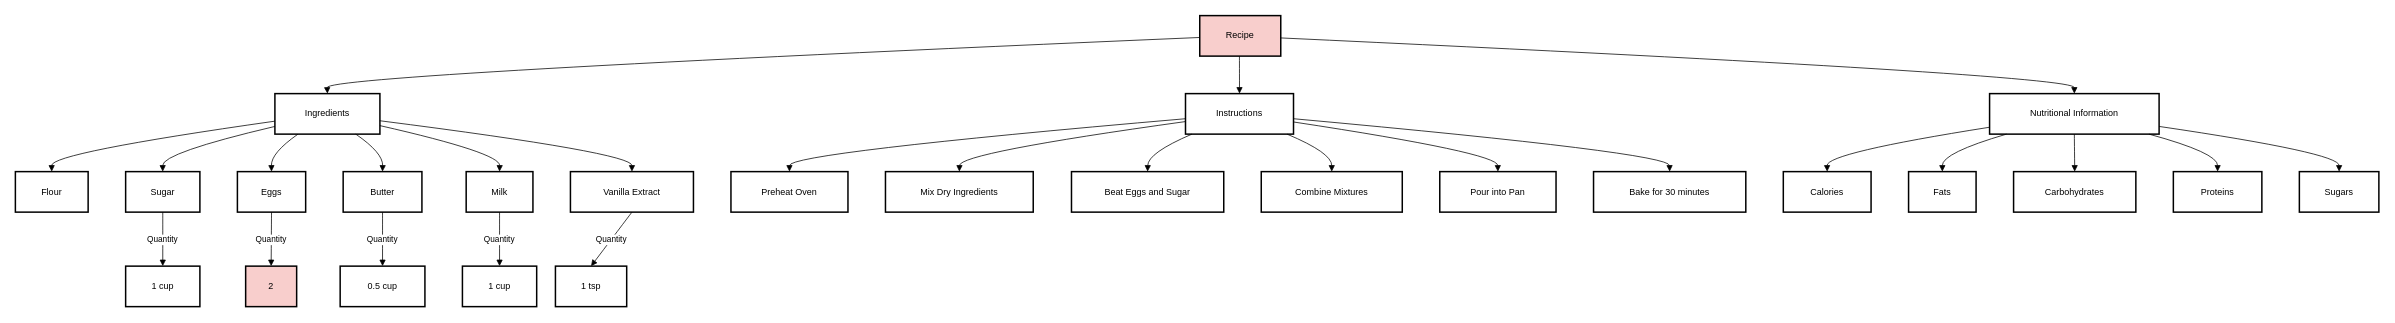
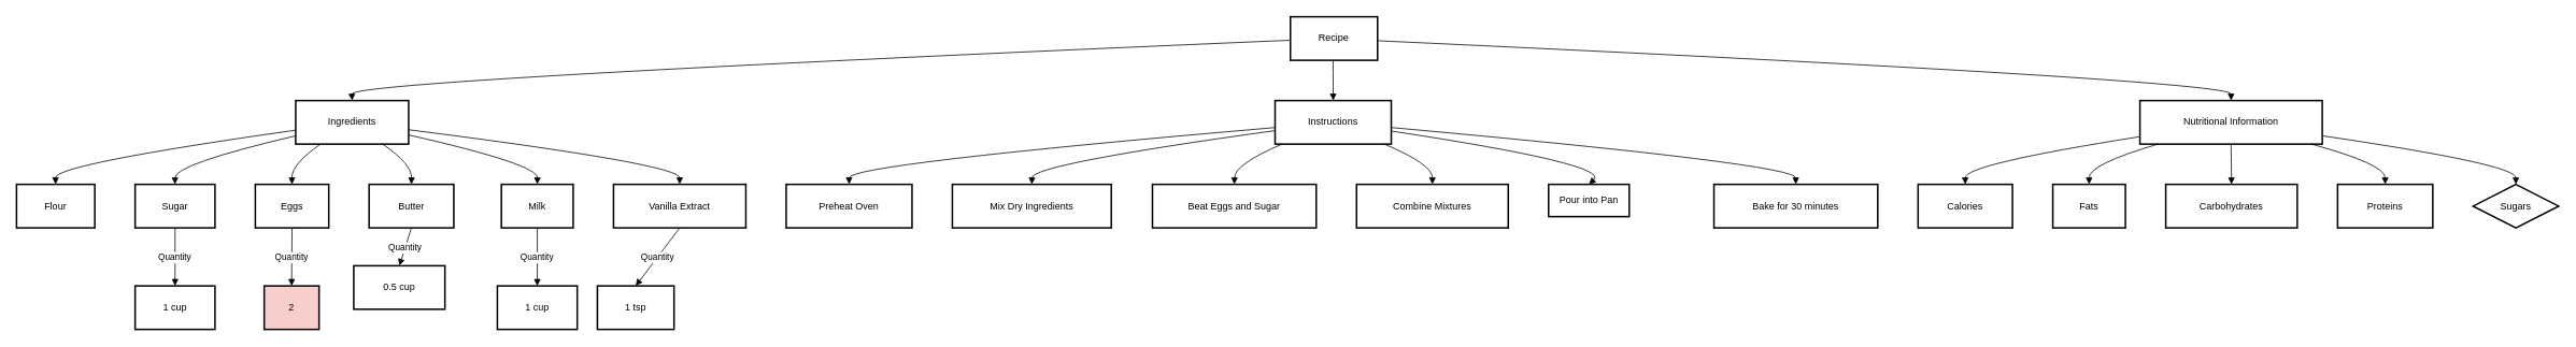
  <mxCell id="0" />
  <mxCell id="1" parent="0" />
- <mxCell id="2" value="Recipe" style="whiteSpace=wrap;strokeWidth=2;fillColor=#f8cecc;" vertex="1" parent="1"><mxGeometry x="1599" y="20" width="108" height="54" as="geometry" /></mxCell>
+ <mxCell id="2" value="Recipe" style="whiteSpace=wrap;strokeWidth=2;" vertex="1" parent="1"><mxGeometry x="1599" y="20" width="108" height="54" as="geometry" /></mxCell>
  <mxCell id="3" value="Ingredients" style="whiteSpace=wrap;strokeWidth=2;" vertex="1" parent="1"><mxGeometry x="366" y="124" width="140" height="54" as="geometry" /></mxCell>
  <mxCell id="4" value="Instructions" style="whiteSpace=wrap;strokeWidth=2;" vertex="1" parent="1"><mxGeometry x="1580" y="124" width="144" height="54" as="geometry" /></mxCell>
  <mxCell id="5" value="Nutritional Information" style="whiteSpace=wrap;strokeWidth=2;" vertex="1" parent="1"><mxGeometry x="2652" y="124" width="226" height="54" as="geometry" /></mxCell>
  <mxCell id="6" value="Flour" style="whiteSpace=wrap;strokeWidth=2;" vertex="1" parent="1"><mxGeometry x="20" y="228" width="97" height="54" as="geometry" /></mxCell>
  <mxCell id="7" value="Sugar" style="whiteSpace=wrap;strokeWidth=2;" vertex="1" parent="1"><mxGeometry x="167" y="228" width="99" height="54" as="geometry" /></mxCell>
  <mxCell id="8" value="Eggs" style="whiteSpace=wrap;strokeWidth=2;" vertex="1" parent="1"><mxGeometry x="316" y="228" width="91" height="54" as="geometry" /></mxCell>
  <mxCell id="9" value="Butter" style="whiteSpace=wrap;strokeWidth=2;" vertex="1" parent="1"><mxGeometry x="457" y="228" width="105" height="54" as="geometry" /></mxCell>
  <mxCell id="10" value="Milk" style="whiteSpace=wrap;strokeWidth=2;" vertex="1" parent="1"><mxGeometry x="621" y="228" width="89" height="54" as="geometry" /></mxCell>
  <mxCell id="11" value="Vanilla Extract" style="whiteSpace=wrap;strokeWidth=2;" vertex="1" parent="1"><mxGeometry x="760" y="228" width="164" height="54" as="geometry" /></mxCell>
  <mxCell id="12" value="Preheat Oven" style="whiteSpace=wrap;strokeWidth=2;" vertex="1" parent="1"><mxGeometry x="974" y="228" width="156" height="54" as="geometry" /></mxCell>
  <mxCell id="13" value="Mix Dry Ingredients" style="whiteSpace=wrap;strokeWidth=2;" vertex="1" parent="1"><mxGeometry x="1180" y="228" width="197" height="54" as="geometry" /></mxCell>
  <mxCell id="14" value="Beat Eggs and Sugar" style="whiteSpace=wrap;strokeWidth=2;" vertex="1" parent="1"><mxGeometry x="1428" y="228" width="203" height="54" as="geometry" /></mxCell>
  <mxCell id="15" value="Combine Mixtures" style="whiteSpace=wrap;strokeWidth=2;" vertex="1" parent="1"><mxGeometry x="1681" y="228" width="188" height="54" as="geometry" /></mxCell>
- <mxCell id="16" value="Pour into Pan" style="whiteSpace=wrap;strokeWidth=2;" vertex="1" parent="1"><mxGeometry x="1919" y="228" width="155" height="54" as="geometry" /></mxCell>
+ <mxCell id="16" value="Pour into Pan" style="whiteSpace=wrap;strokeWidth=2;" vertex="1" parent="1"><mxGeometry x="1919" y="228" width="100" height="40" as="geometry" /></mxCell>
  <mxCell id="17" value="Bake for 30 minutes" style="whiteSpace=wrap;strokeWidth=2;" vertex="1" parent="1"><mxGeometry x="2124" y="228" width="203" height="54" as="geometry" /></mxCell>
  <mxCell id="18" value="Calories" style="whiteSpace=wrap;strokeWidth=2;" vertex="1" parent="1"><mxGeometry x="2377" y="228" width="117" height="54" as="geometry" /></mxCell>
  <mxCell id="19" value="Fats" style="whiteSpace=wrap;strokeWidth=2;" vertex="1" parent="1"><mxGeometry x="2544" y="228" width="90" height="54" as="geometry" /></mxCell>
  <mxCell id="20" value="Carbohydrates" style="whiteSpace=wrap;strokeWidth=2;" vertex="1" parent="1"><mxGeometry x="2684" y="228" width="163" height="54" as="geometry" /></mxCell>
  <mxCell id="21" value="Proteins" style="whiteSpace=wrap;strokeWidth=2;" vertex="1" parent="1"><mxGeometry x="2897" y="228" width="118" height="54" as="geometry" /></mxCell>
- <mxCell id="22" value="Sugars" style="whiteSpace=wrap;strokeWidth=2;" vertex="1" parent="1"><mxGeometry x="3065" y="228" width="106" height="54" as="geometry" /></mxCell>
+ <mxCell id="22" value="Sugars" style="rhombus;whiteSpace=wrap;strokeWidth=2;" vertex="1" parent="1"><mxGeometry x="3065" y="228" width="106" height="54" as="geometry" /></mxCell>
  <mxCell id="23" value="1 cup" style="whiteSpace=wrap;strokeWidth=2;" vertex="1" parent="1"><mxGeometry x="167" y="354" width="99" height="54" as="geometry" /></mxCell>
  <mxCell id="24" value="2" style="whiteSpace=wrap;strokeWidth=2;fillColor=#f8cecc;" vertex="1" parent="1"><mxGeometry x="327" y="354" width="68" height="54" as="geometry" /></mxCell>
- <mxCell id="25" value="0.5 cup" style="whiteSpace=wrap;strokeWidth=2;" vertex="1" parent="1"><mxGeometry x="453" y="354" width="113" height="54" as="geometry" /></mxCell>
+ <mxCell id="25" value="0.5 cup" style="whiteSpace=wrap;strokeWidth=2;" vertex="1" parent="1"><mxGeometry x="438" y="329" width="113" height="54" as="geometry" /></mxCell>
  <mxCell id="26" value="1 cup" style="whiteSpace=wrap;strokeWidth=2;" vertex="1" parent="1"><mxGeometry x="616" y="354" width="99" height="54" as="geometry" /></mxCell>
  <mxCell id="27" value="1 tsp" style="whiteSpace=wrap;strokeWidth=2;" vertex="1" parent="1"><mxGeometry x="740" y="354" width="95" height="54" as="geometry" /></mxCell>
  <mxCell id="28" value="" style="curved=1;startArrow=none;endArrow=block;exitX=0;exitY=0.54;entryX=0.5;entryY=0;" edge="1" parent="1" source="2" target="3"><mxGeometry relative="1" as="geometry"><Array as="points"><mxPoint x="435" y="99" /></Array></mxGeometry></mxCell>
  <mxCell id="29" value="" style="curved=1;startArrow=none;endArrow=block;exitX=0.49;exitY=1;entryX=0.5;entryY=0;" edge="1" parent="1" source="2" target="4"><mxGeometry relative="1" as="geometry"><Array as="points" /></mxGeometry></mxCell>
  <mxCell id="30" value="" style="curved=1;startArrow=none;endArrow=block;exitX=0.99;exitY=0.55;entryX=0.5;entryY=0;" edge="1" parent="1" source="2" target="5"><mxGeometry relative="1" as="geometry"><Array as="points"><mxPoint x="2765" y="99" /></Array></mxGeometry></mxCell>
  <mxCell id="31" value="" style="curved=1;startArrow=none;endArrow=block;exitX=0;exitY=0.68;entryX=0.5;entryY=0;" edge="1" parent="1" source="3" target="6"><mxGeometry relative="1" as="geometry"><Array as="points"><mxPoint x="68" y="203" /></Array></mxGeometry></mxCell>
  <mxCell id="32" value="" style="curved=1;startArrow=none;endArrow=block;exitX=0;exitY=0.81;entryX=0.5;entryY=0;" edge="1" parent="1" source="3" target="7"><mxGeometry relative="1" as="geometry"><Array as="points"><mxPoint x="216" y="203" /></Array></mxGeometry></mxCell>
  <mxCell id="33" value="" style="curved=1;startArrow=none;endArrow=block;exitX=0.22;exitY=1;entryX=0.5;entryY=0;" edge="1" parent="1" source="3" target="8"><mxGeometry relative="1" as="geometry"><Array as="points"><mxPoint x="361" y="203" /></Array></mxGeometry></mxCell>
  <mxCell id="34" value="" style="curved=1;startArrow=none;endArrow=block;exitX=0.77;exitY=1;entryX=0.5;entryY=0;" edge="1" parent="1" source="3" target="9"><mxGeometry relative="1" as="geometry"><Array as="points"><mxPoint x="510" y="203" /></Array></mxGeometry></mxCell>
  <mxCell id="35" value="" style="curved=1;startArrow=none;endArrow=block;exitX=1;exitY=0.79;entryX=0.5;entryY=0;" edge="1" parent="1" source="3" target="10"><mxGeometry relative="1" as="geometry"><Array as="points"><mxPoint x="666" y="203" /></Array></mxGeometry></mxCell>
  <mxCell id="36" value="" style="curved=1;startArrow=none;endArrow=block;exitX=1;exitY=0.67;entryX=0.5;entryY=0;" edge="1" parent="1" source="3" target="11"><mxGeometry relative="1" as="geometry"><Array as="points"><mxPoint x="842" y="203" /></Array></mxGeometry></mxCell>
  <mxCell id="37" value="" style="curved=1;startArrow=none;endArrow=block;exitX=0;exitY=0.62;entryX=0.5;entryY=0;" edge="1" parent="1" source="4" target="12"><mxGeometry relative="1" as="geometry"><Array as="points"><mxPoint x="1052" y="203" /></Array></mxGeometry></mxCell>
  <mxCell id="38" value="" style="curved=1;startArrow=none;endArrow=block;exitX=0;exitY=0.69;entryX=0.5;entryY=0;" edge="1" parent="1" source="4" target="13"><mxGeometry relative="1" as="geometry"><Array as="points"><mxPoint x="1279" y="203" /></Array></mxGeometry></mxCell>
  <mxCell id="39" value="" style="curved=1;startArrow=none;endArrow=block;exitX=0.06;exitY=1;entryX=0.5;entryY=0;" edge="1" parent="1" source="4" target="14"><mxGeometry relative="1" as="geometry"><Array as="points"><mxPoint x="1530" y="203" /></Array></mxGeometry></mxCell>
  <mxCell id="40" value="" style="curved=1;startArrow=none;endArrow=block;exitX=0.94;exitY=1;entryX=0.5;entryY=0;" edge="1" parent="1" source="4" target="15"><mxGeometry relative="1" as="geometry"><Array as="points"><mxPoint x="1775" y="203" /></Array></mxGeometry></mxCell>
  <mxCell id="41" value="" style="curved=1;startArrow=none;endArrow=block;exitX=1;exitY=0.7;entryX=0.5;entryY=0;" edge="1" parent="1" source="4" target="16"><mxGeometry relative="1" as="geometry"><Array as="points"><mxPoint x="1996" y="203" /></Array></mxGeometry></mxCell>
  <mxCell id="42" value="" style="curved=1;startArrow=none;endArrow=block;exitX=1;exitY=0.62;entryX=0.5;entryY=0;" edge="1" parent="1" source="4" target="17"><mxGeometry relative="1" as="geometry"><Array as="points"><mxPoint x="2225" y="203" /></Array></mxGeometry></mxCell>
  <mxCell id="43" value="" style="curved=1;startArrow=none;endArrow=block;exitX=0;exitY=0.83;entryX=0.5;entryY=0;" edge="1" parent="1" source="5" target="18"><mxGeometry relative="1" as="geometry"><Array as="points"><mxPoint x="2435" y="203" /></Array></mxGeometry></mxCell>
  <mxCell id="44" value="" style="curved=1;startArrow=none;endArrow=block;exitX=0.1;exitY=1;entryX=0.5;entryY=0;" edge="1" parent="1" source="5" target="19"><mxGeometry relative="1" as="geometry"><Array as="points"><mxPoint x="2589" y="203" /></Array></mxGeometry></mxCell>
  <mxCell id="45" value="" style="curved=1;startArrow=none;endArrow=block;exitX=0.5;exitY=1;entryX=0.5;entryY=0;" edge="1" parent="1" source="5" target="20"><mxGeometry relative="1" as="geometry"><Array as="points" /></mxGeometry></mxCell>
  <mxCell id="46" value="" style="curved=1;startArrow=none;endArrow=block;exitX=0.94;exitY=1;entryX=0.5;entryY=0;" edge="1" parent="1" source="5" target="21"><mxGeometry relative="1" as="geometry"><Array as="points"><mxPoint x="2956" y="203" /></Array></mxGeometry></mxCell>
  <mxCell id="47" value="" style="curved=1;startArrow=none;endArrow=block;exitX=1;exitY=0.81;entryX=0.5;entryY=0;" edge="1" parent="1" source="5" target="22"><mxGeometry relative="1" as="geometry"><Array as="points"><mxPoint x="3118" y="203" /></Array></mxGeometry></mxCell>
  <mxCell id="48" value="Quantity" style="curved=1;startArrow=none;endArrow=block;exitX=0.5;exitY=1;entryX=0.5;entryY=0.01;" edge="1" parent="1" source="7" target="23"><mxGeometry relative="1" as="geometry"><Array as="points" /></mxGeometry></mxCell>
  <mxCell id="49" value="Quantity" style="curved=1;startArrow=none;endArrow=block;exitX=0.5;exitY=1;entryX=0.5;entryY=0.01;" edge="1" parent="1" source="8" target="24"><mxGeometry relative="1" as="geometry"><Array as="points" /></mxGeometry></mxCell>
  <mxCell id="50" value="Quantity" style="curved=1;startArrow=none;endArrow=block;exitX=0.5;exitY=1;entryX=0.5;entryY=0.01;" edge="1" parent="1" source="9" target="25"><mxGeometry relative="1" as="geometry"><Array as="points" /></mxGeometry></mxCell>
  <mxCell id="51" value="Quantity" style="curved=1;startArrow=none;endArrow=block;exitX=0.5;exitY=1;entryX=0.5;entryY=0.01;" edge="1" parent="1" source="10" target="26"><mxGeometry relative="1" as="geometry"><Array as="points" /></mxGeometry></mxCell>
  <mxCell id="52" value="Quantity" style="curved=1;startArrow=none;endArrow=block;exitX=0.5;exitY=1;entryX=0.5;entryY=0.01;" edge="1" parent="1" source="11" target="27"><mxGeometry relative="1" as="geometry"><Array as="points" /></mxGeometry></mxCell>
